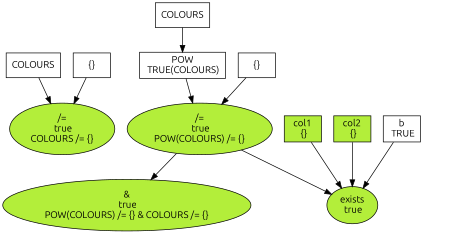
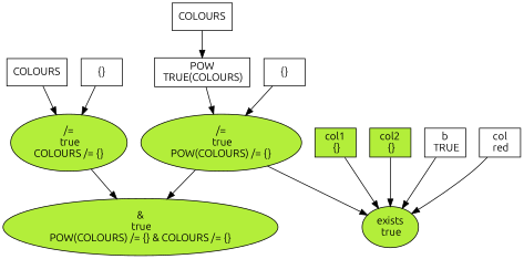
  digraph {
    fontname=Ubuntu
    rankdir=TB
    node [fillcolor=white fontname=Ubuntu shape=box style=filled]
    edge [fontname=Ubuntu]
    n1 [fillcolor=olivedrab2 label="exists\n true" shape=ellipse]
    n2 [fillcolor=olivedrab2 label="&\n true\nPOW(COLOURS) /= \{\} & COLOURS /= \{\}" shape=ellipse]
    n3 [fillcolor=olivedrab2 label="/=\n true\nPOW(COLOURS) /= \{\}" shape=ellipse]
    n4 [label="POW\n TRUE(COLOURS)"]
    n5 [label=COLOURS]
    n6 [label="\{\}"]
    n7 [fillcolor=olivedrab2 label="/=\n true\nCOLOURS /= \{\}" shape=ellipse]
    n8 [label=COLOURS]
    n9 [label="\{\}"]
    n10 [fillcolor=olivedrab2 label="col1\n \{\}"]
    n11 [fillcolor=olivedrab2 label="col2\n \{\}"]
    n12 [label="b\n TRUE"]
+   n13 [label="col\n red"]
    n3 -> n1
    n3 -> n2
    n4 -> n3
    n5 -> n4
    n6 -> n3
+   n7 -> n2
    n8 -> n7
    n9 -> n7
    n10 -> n1
    n11 -> n1
    n12 -> n1
+   n13 -> n1
  }
